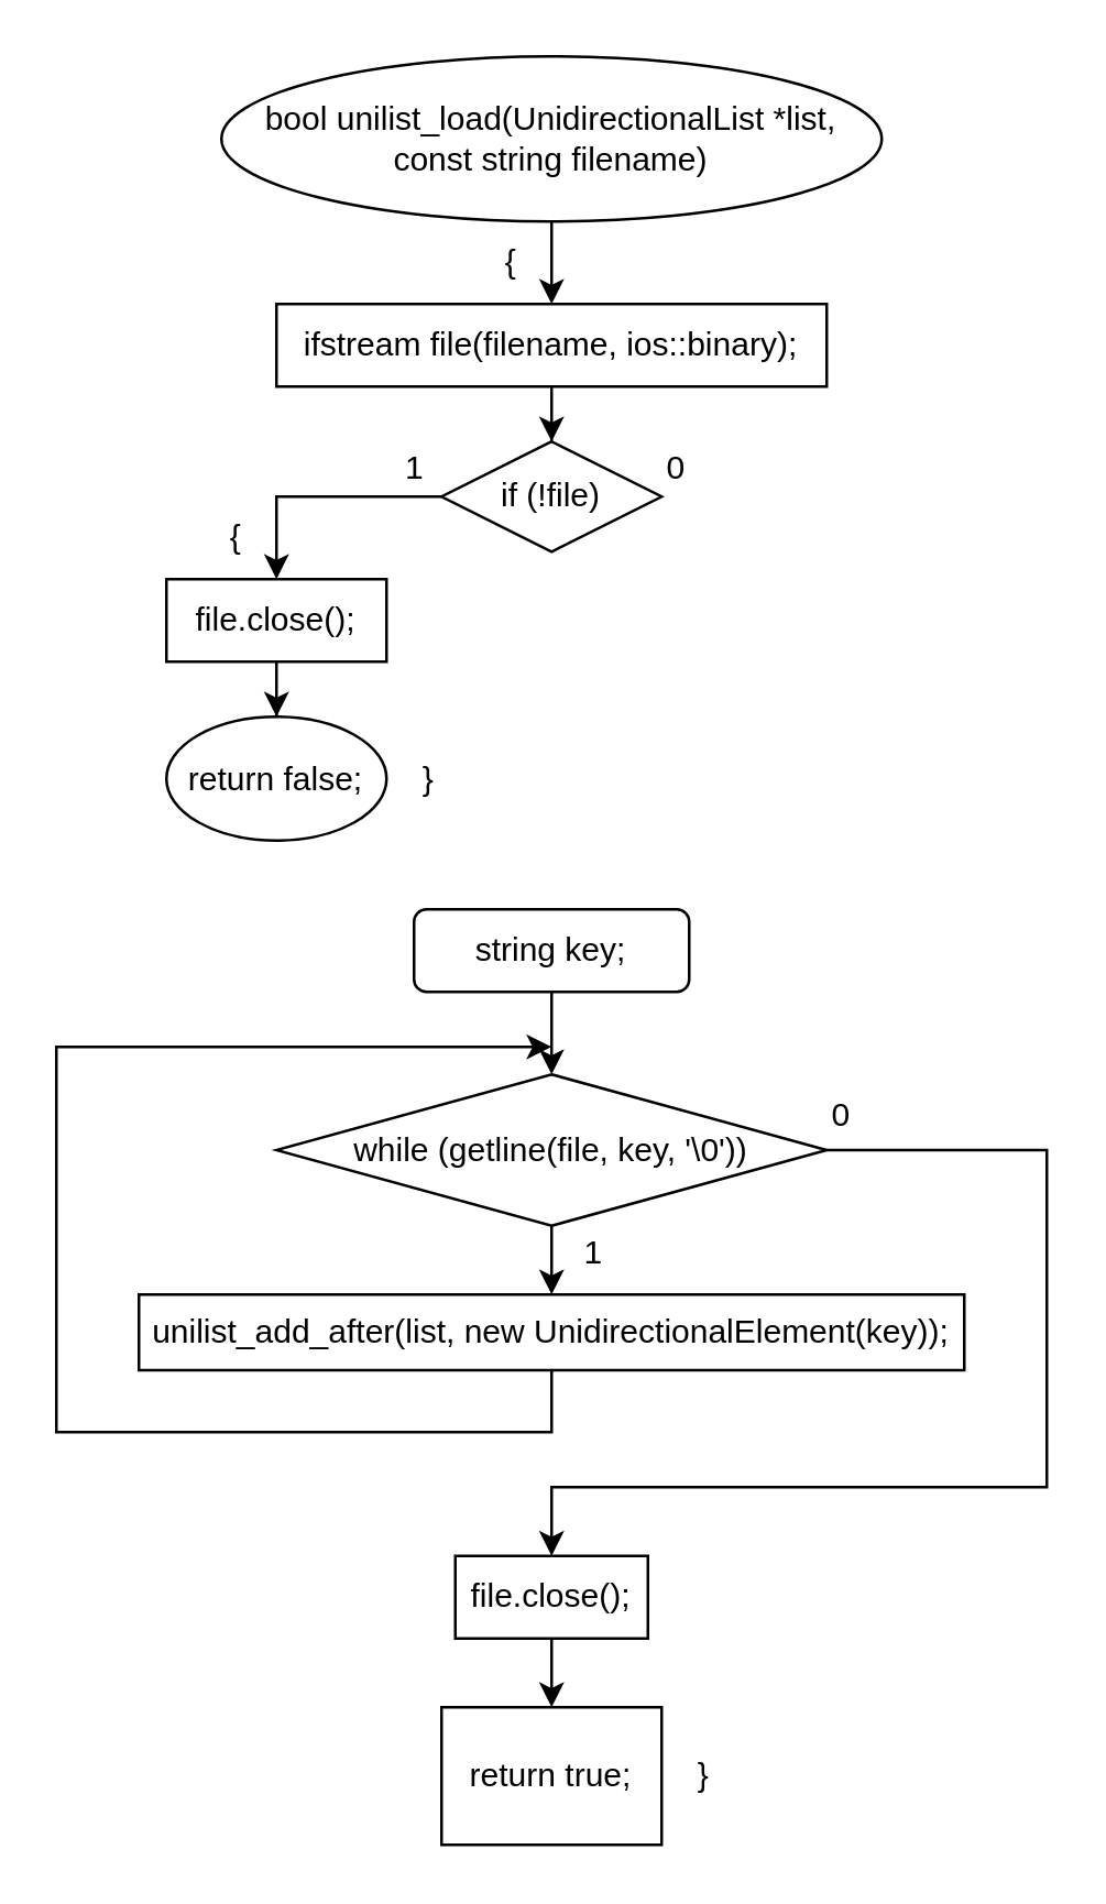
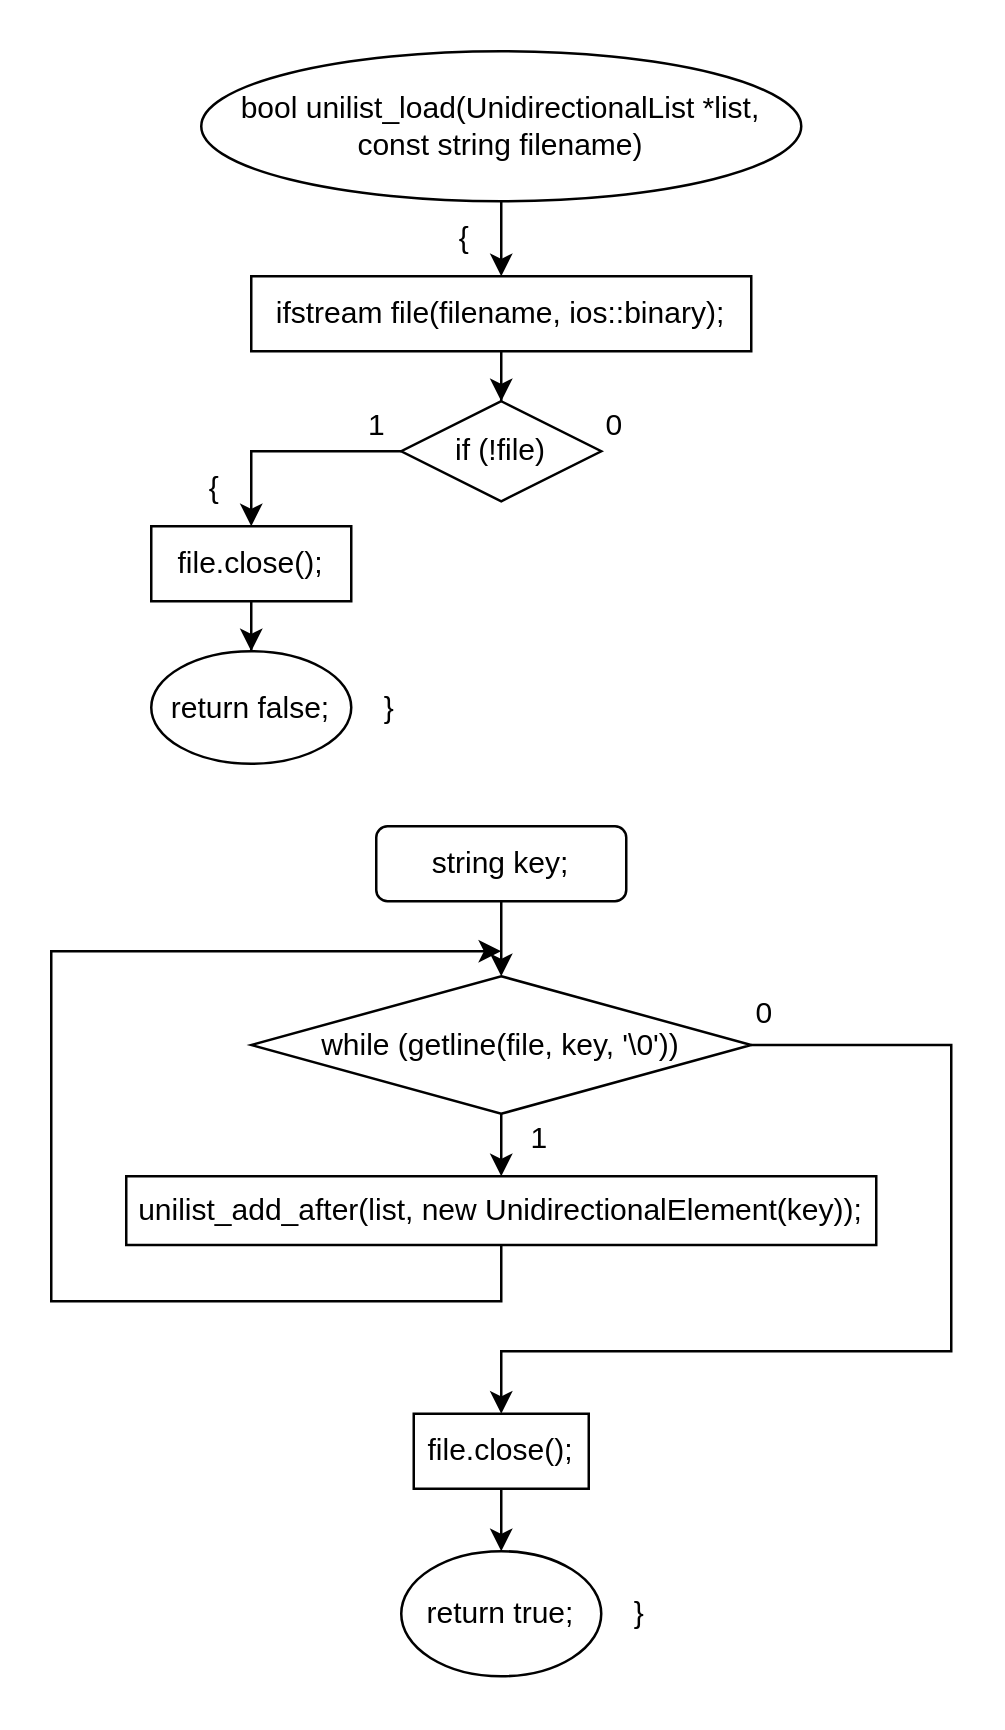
  <mxCell id="0" />
  <mxCell id="1" parent="0" />
  <mxCell id="2" value="" style="edgeStyle=orthogonalEdgeStyle;rounded=0;orthogonalLoop=1;jettySize=auto;html=1;" edge="1" parent="1" source="3" target="5"><mxGeometry relative="1" as="geometry" /></mxCell>
  <mxCell id="3" value="bool unilist_load(UnidirectionalList *list, const string filename)" style="ellipse;whiteSpace=wrap;html=1;" vertex="1" parent="1"><mxGeometry x="80" y="20" width="240" height="60" as="geometry" /></mxCell>
  <mxCell id="4" value="" style="edgeStyle=orthogonalEdgeStyle;rounded=0;orthogonalLoop=1;jettySize=auto;html=1;" edge="1" parent="1" source="5" target="8"><mxGeometry relative="1" as="geometry" /></mxCell>
  <mxCell id="5" value="ifstream file(filename, ios::binary);" style="whiteSpace=wrap;html=1;" vertex="1" parent="1"><mxGeometry x="100" y="110" width="200" height="30" as="geometry" /></mxCell>
  <mxCell id="6" value="{" style="text;html=1;align=center;verticalAlign=middle;resizable=0;points=[];autosize=1;strokeColor=none;fillColor=none;" vertex="1" parent="1"><mxGeometry x="170" y="80" width="30" height="30" as="geometry" /></mxCell>
  <mxCell id="7" style="edgeStyle=orthogonalEdgeStyle;rounded=0;orthogonalLoop=1;jettySize=auto;html=1;entryX=0.5;entryY=0;entryDx=0;entryDy=0;" edge="1" parent="1" source="8" target="10"><mxGeometry relative="1" as="geometry" /></mxCell>
  <mxCell id="8" value="if (!file)" style="rhombus;whiteSpace=wrap;html=1;" vertex="1" parent="1"><mxGeometry x="160" y="160" width="80" height="40" as="geometry" /></mxCell>
  <mxCell id="9" value="" style="edgeStyle=orthogonalEdgeStyle;rounded=0;orthogonalLoop=1;jettySize=auto;html=1;" edge="1" parent="1" source="10" target="13"><mxGeometry relative="1" as="geometry" /></mxCell>
  <mxCell id="10" value="file.close();" style="whiteSpace=wrap;html=1;" vertex="1" parent="1"><mxGeometry x="60" y="210" width="80" height="30" as="geometry" /></mxCell>
  <mxCell id="11" value="{" style="text;html=1;align=center;verticalAlign=middle;resizable=0;points=[];autosize=1;strokeColor=none;fillColor=none;" vertex="1" parent="1"><mxGeometry x="70" y="180" width="30" height="30" as="geometry" /></mxCell>
  <mxCell id="12" value="1" style="text;html=1;align=center;verticalAlign=middle;resizable=0;points=[];autosize=1;strokeColor=none;fillColor=none;" vertex="1" parent="1"><mxGeometry x="135" y="155" width="30" height="30" as="geometry" /></mxCell>
  <mxCell id="13" value="return false;" style="ellipse;whiteSpace=wrap;html=1;" vertex="1" parent="1"><mxGeometry x="60" y="260" width="80" height="45" as="geometry" /></mxCell>
  <mxCell id="14" value="}" style="text;html=1;align=center;verticalAlign=middle;resizable=0;points=[];autosize=1;strokeColor=none;fillColor=none;" vertex="1" parent="1"><mxGeometry x="140" y="267.5" width="30" height="30" as="geometry" /></mxCell>
  <mxCell id="15" value="" style="edgeStyle=orthogonalEdgeStyle;rounded=0;orthogonalLoop=1;jettySize=auto;html=1;" edge="1" parent="1" source="16" target="20"><mxGeometry relative="1" as="geometry" /></mxCell>
  <mxCell id="16" value="string key;" style="whiteSpace=wrap;html=1;rounded=1;" vertex="1" parent="1"><mxGeometry x="150" y="330" width="100" height="30" as="geometry" /></mxCell>
  <mxCell id="17" value="0" style="text;html=1;align=center;verticalAlign=middle;resizable=0;points=[];autosize=1;strokeColor=none;fillColor=none;" vertex="1" parent="1"><mxGeometry x="230" y="155" width="30" height="30" as="geometry" /></mxCell>
  <mxCell id="18" value="" style="edgeStyle=orthogonalEdgeStyle;rounded=0;orthogonalLoop=1;jettySize=auto;html=1;" edge="1" parent="1" source="20" target="22"><mxGeometry relative="1" as="geometry" /></mxCell>
  <mxCell id="19" style="edgeStyle=orthogonalEdgeStyle;rounded=0;orthogonalLoop=1;jettySize=auto;html=1;entryX=0.5;entryY=0;entryDx=0;entryDy=0;" edge="1" parent="1" source="20" target="25"><mxGeometry relative="1" as="geometry"><Array as="points"><mxPoint x="380" y="418" /><mxPoint x="380" y="540" /><mxPoint x="200" y="540" /></Array></mxGeometry></mxCell>
  <mxCell id="20" value="while (getline(file, key, '\0'))" style="rhombus;whiteSpace=wrap;html=1;" vertex="1" parent="1"><mxGeometry x="100" y="390" width="200" height="55" as="geometry" /></mxCell>
  <mxCell id="21" style="edgeStyle=orthogonalEdgeStyle;rounded=0;orthogonalLoop=1;jettySize=auto;html=1;" edge="1" parent="1" source="22"><mxGeometry relative="1" as="geometry"><mxPoint x="200" y="380" as="targetPoint" /><Array as="points"><mxPoint x="200" y="520" /><mxPoint x="20" y="520" /><mxPoint x="20" y="380" /></Array></mxGeometry></mxCell>
  <mxCell id="22" value="unilist_add_after(list, new UnidirectionalElement(key));" style="whiteSpace=wrap;html=1;" vertex="1" parent="1"><mxGeometry x="50" y="470" width="300" height="27.5" as="geometry" /></mxCell>
  <mxCell id="23" value="1" style="text;html=1;align=center;verticalAlign=middle;resizable=0;points=[];autosize=1;strokeColor=none;fillColor=none;" vertex="1" parent="1"><mxGeometry x="200" y="440" width="30" height="30" as="geometry" /></mxCell>
  <mxCell id="24" value="" style="edgeStyle=orthogonalEdgeStyle;rounded=0;orthogonalLoop=1;jettySize=auto;html=1;" edge="1" parent="1" source="25" target="27"><mxGeometry relative="1" as="geometry" /></mxCell>
  <mxCell id="25" value="file.close();" style="whiteSpace=wrap;html=1;" vertex="1" parent="1"><mxGeometry x="165" y="565" width="70" height="30" as="geometry" /></mxCell>
  <mxCell id="26" value="0" style="text;html=1;align=center;verticalAlign=middle;resizable=0;points=[];autosize=1;strokeColor=none;fillColor=none;" vertex="1" parent="1"><mxGeometry x="290" y="390" width="30" height="30" as="geometry" /></mxCell>
- <mxCell id="27" value="return true;" style="whiteSpace=wrap;html=1;rounded=0;" vertex="1" parent="1"><mxGeometry x="160" y="620" width="80" height="50" as="geometry" /></mxCell>
+ <mxCell id="27" value="return true;" style="ellipse;whiteSpace=wrap;html=1;" vertex="1" parent="1"><mxGeometry x="160" y="620" width="80" height="50" as="geometry" /></mxCell>
  <mxCell id="28" value="}" style="text;html=1;align=center;verticalAlign=middle;resizable=0;points=[];autosize=1;strokeColor=none;fillColor=none;" vertex="1" parent="1"><mxGeometry x="240" y="630" width="30" height="30" as="geometry" /></mxCell>
